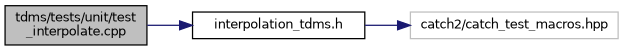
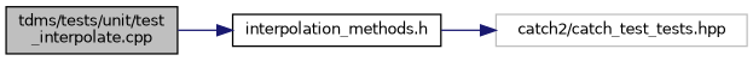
  digraph {
    rankdir=LR
    node [color=black fillcolor=white fontname=Helvetica fontsize=10 shape=record style=filled]
    edge [color=midnightblue fontname=Helvetica fontsize=10 labelfontname=Helvetica labelfontsize=10 style=solid]
    n1 [fillcolor=grey75 fontcolor=black height=0.2 label="tdms/tests/unit/test\l_interpolate.cpp" width=0.4]
-   n2 [height=0.2 label="interpolation_tdms.h" width=0.4]
-   n3 [color=grey75 height=0.2 label="catch2/catch_test_macros.hpp" width=0.4]
+   n2 [height=0.2 label="interpolation_methods.h" width=0.4]
+   n3 [color=grey75 height=0.2 label="catch2/catch_test_tests.hpp" width=0.4]
    n1 -> n2
    n2 -> n3
  }
